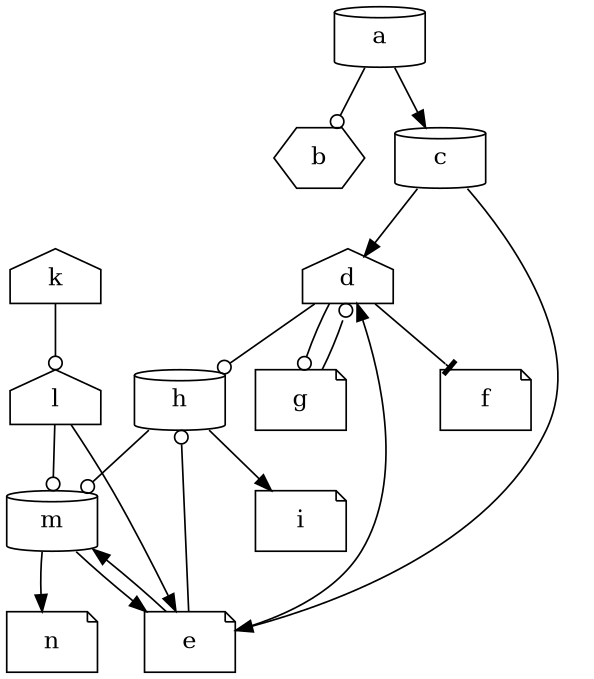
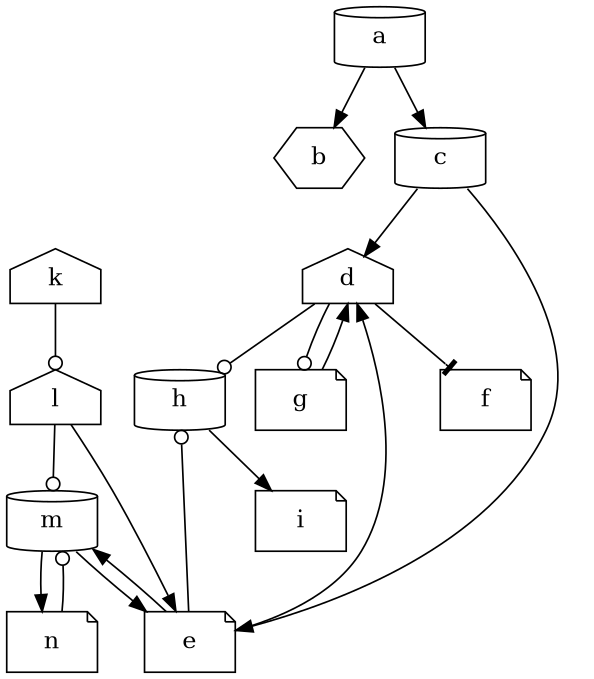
  digraph {
    node [fontsize=14 shape=note]
    edge [arrowhead=normal dir=forward fontsize=12 labeldistance=1.5]
    b [shape=hexagon]
    d [shape=house]
    f
    g
    h [shape=cylinder]
    i
    e
    m [shape=cylinder]
    a [shape=cylinder]
    c [shape=cylinder]
    n
    l [shape=house]
    k [shape=house]
    d -> f [arrowhead=tee]
    d -> g [arrowhead=odot]
    d -> h [arrowhead=odot]
-   g -> d [arrowhead=odot]
+   g -> d
    h -> i
    e -> d
    e -> h [arrowhead=odot]
    e -> m
    m -> e
    m -> n
-   a -> b [arrowhead=odot]
+   a -> b
    a -> c
    c -> d
    c -> e
-   h -> m [arrowhead=odot]
+   n -> m [arrowhead=odot]
    l -> e
    l -> m [arrowhead=odot]
    k -> l [arrowhead=odot]
  }
